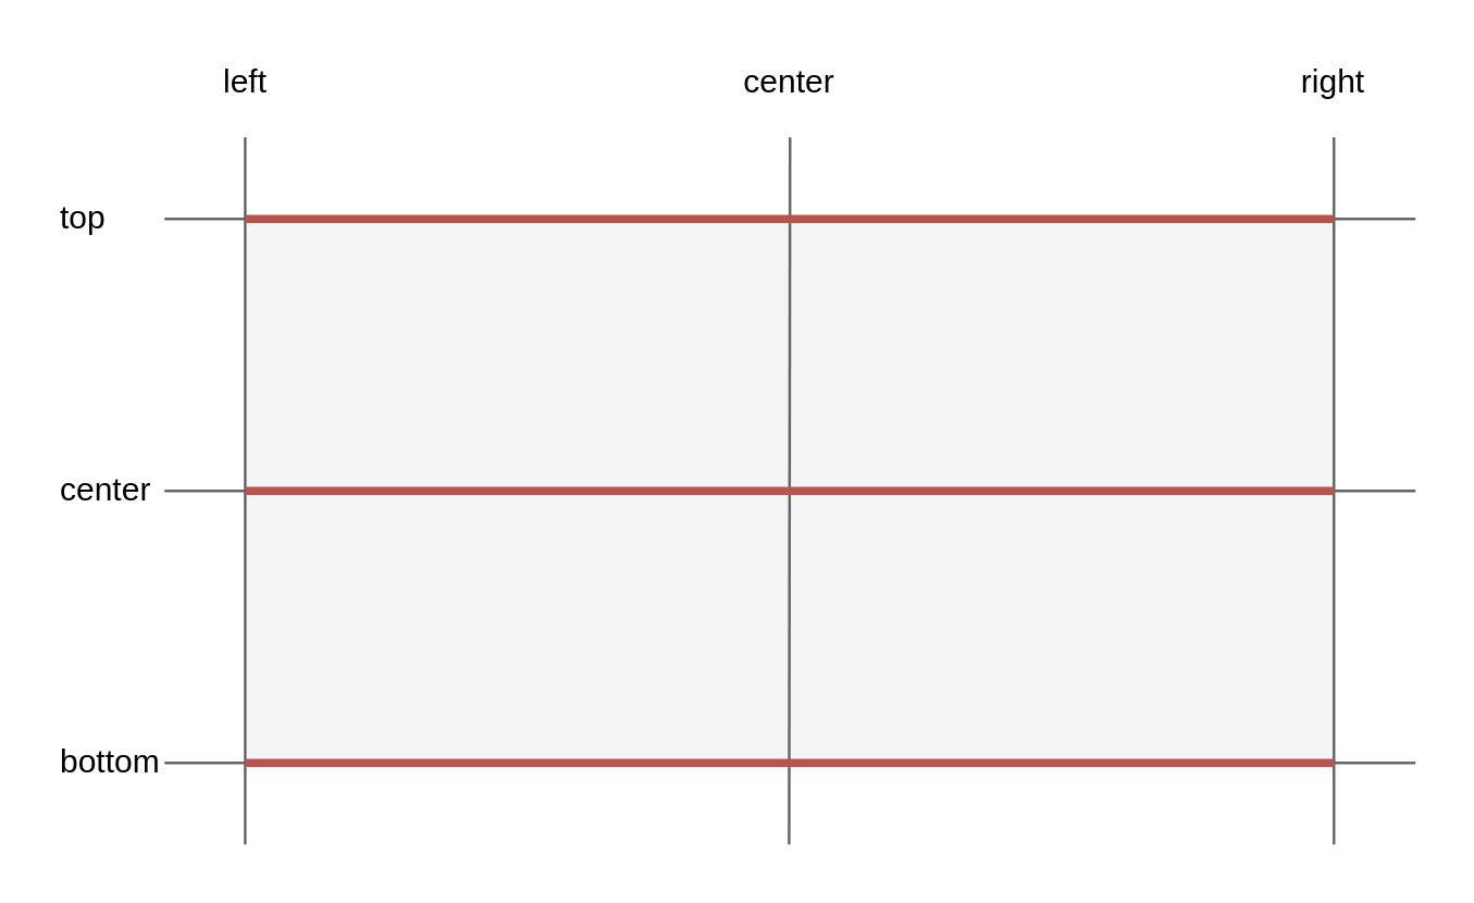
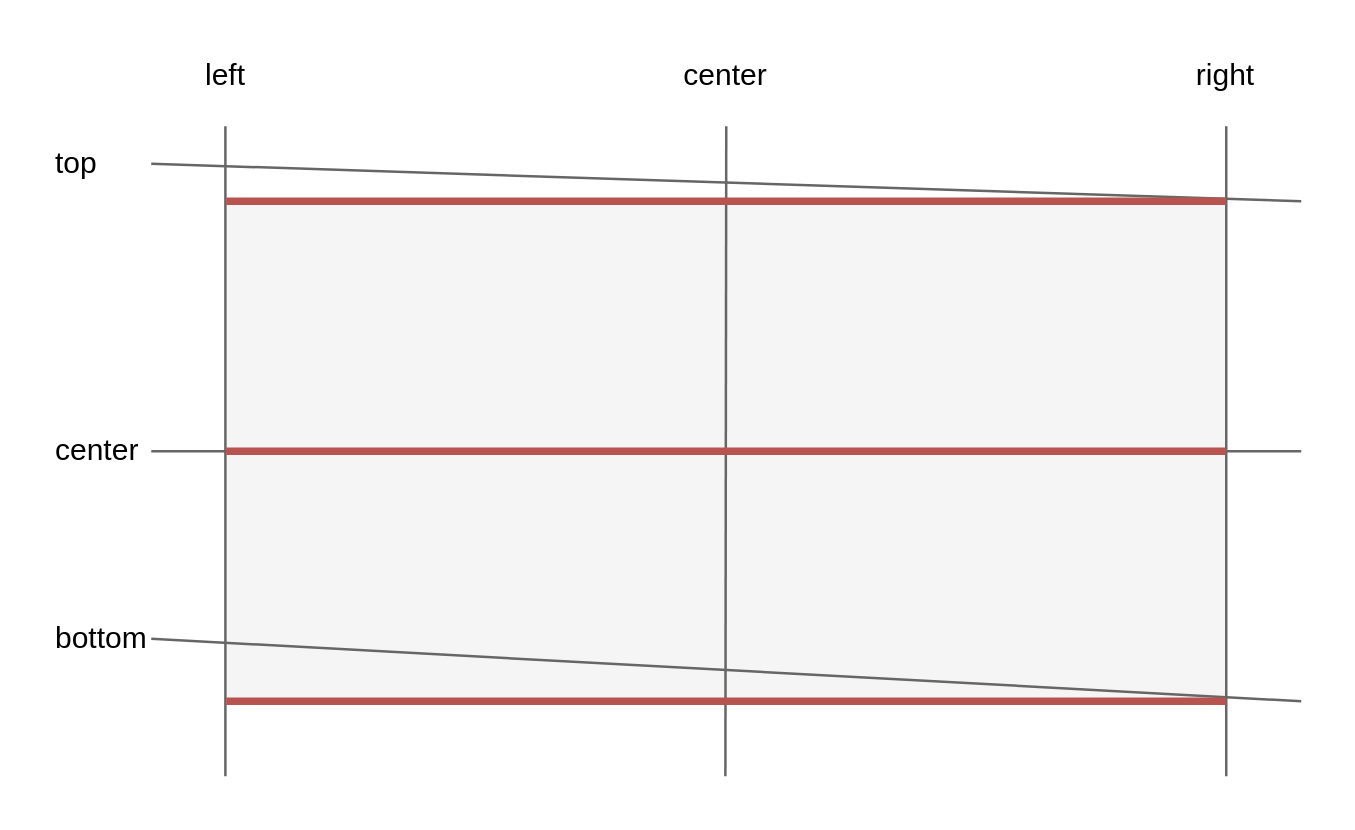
  <mxCell id="0" />
  <mxCell id="1" parent="0" />
  <mxCell id="2" value="" style="rounded=0;whiteSpace=wrap;html=1;fillColor=#f5f5f5;strokeColor=none;fontColor=#333333;" parent="1" vertex="1"><mxGeometry x="90" y="80" width="400" height="200" as="geometry" /></mxCell>
  <mxCell id="3" value="" style="endArrow=none;html=1;fillColor=#f5f5f5;strokeColor=#666666;exitX=1;exitY=0.5;exitDx=0;exitDy=0;" parent="1" source="10" edge="1"><mxGeometry width="50" height="50" relative="1" as="geometry"><mxPoint x="80" y="80" as="sourcePoint" /><mxPoint x="520" y="80" as="targetPoint" /></mxGeometry></mxCell>
  <mxCell id="4" value="" style="endArrow=none;html=1;fillColor=#f5f5f5;strokeColor=#666666;exitX=1;exitY=0.5;exitDx=0;exitDy=0;" parent="1" source="11" edge="1"><mxGeometry width="50" height="50" relative="1" as="geometry"><mxPoint x="80" y="280" as="sourcePoint" /><mxPoint x="520" y="280" as="targetPoint" /></mxGeometry></mxCell>
  <mxCell id="5" value="" style="endArrow=none;html=1;fillColor=#f5f5f5;strokeColor=#666666;" parent="1" edge="1"><mxGeometry width="50" height="50" relative="1" as="geometry"><mxPoint x="490" y="50" as="sourcePoint" /><mxPoint x="490" y="310" as="targetPoint" /></mxGeometry></mxCell>
  <mxCell id="6" value="" style="endArrow=none;html=1;fillColor=#f5f5f5;strokeColor=#666666;" parent="1" edge="1"><mxGeometry width="50" height="50" relative="1" as="geometry"><mxPoint x="89.66" y="50" as="sourcePoint" /><mxPoint x="89.66" y="310" as="targetPoint" /></mxGeometry></mxCell>
  <mxCell id="7" value="" style="endArrow=none;html=1;fillColor=#f5f5f5;strokeColor=#666666;" parent="1" edge="1"><mxGeometry width="50" height="50" relative="1" as="geometry"><mxPoint x="290" y="50" as="sourcePoint" /><mxPoint x="289.66" y="310" as="targetPoint" /></mxGeometry></mxCell>
  <mxCell id="8" value="" style="endArrow=none;html=1;fillColor=#f5f5f5;strokeColor=#666666;exitX=1;exitY=0.5;exitDx=0;exitDy=0;" parent="1" source="9" edge="1"><mxGeometry width="50" height="50" relative="1" as="geometry"><mxPoint x="80" y="180" as="sourcePoint" /><mxPoint x="520" y="180" as="targetPoint" /></mxGeometry></mxCell>
  <mxCell id="9" value="center" style="text;html=1;strokeColor=none;fillColor=none;align=left;verticalAlign=middle;whiteSpace=wrap;rounded=0;" parent="1" vertex="1"><mxGeometry x="20" y="170" width="40" height="20" as="geometry" /></mxCell>
- <mxCell id="10" value="top" style="text;html=1;strokeColor=none;fillColor=none;align=left;verticalAlign=middle;whiteSpace=wrap;rounded=0;" parent="1" vertex="1"><mxGeometry x="20" y="70" width="40" height="20" as="geometry" /></mxCell>
- <mxCell id="11" value="bottom" style="text;html=1;strokeColor=none;fillColor=none;align=left;verticalAlign=middle;whiteSpace=wrap;rounded=0;" parent="1" vertex="1"><mxGeometry x="20" y="270" width="40" height="20" as="geometry" /></mxCell>
+ <mxCell id="10" value="top" style="text;html=1;strokeColor=none;fillColor=none;align=left;verticalAlign=middle;whiteSpace=wrap;rounded=0;" parent="1" vertex="1"><mxGeometry x="20" y="55" width="40" height="20" as="geometry" /></mxCell>
+ <mxCell id="11" value="bottom" style="text;html=1;strokeColor=none;fillColor=none;align=left;verticalAlign=middle;whiteSpace=wrap;rounded=0;" parent="1" vertex="1"><mxGeometry x="20" y="245" width="40" height="20" as="geometry" /></mxCell>
  <mxCell id="12" value="left" style="text;html=1;strokeColor=none;fillColor=none;align=center;verticalAlign=middle;whiteSpace=wrap;rounded=0;" parent="1" vertex="1"><mxGeometry x="70" y="20" width="40" height="20" as="geometry" /></mxCell>
  <mxCell id="13" value="center" style="text;html=1;strokeColor=none;fillColor=none;align=center;verticalAlign=middle;whiteSpace=wrap;rounded=0;" parent="1" vertex="1"><mxGeometry x="270" y="20" width="40" height="20" as="geometry" /></mxCell>
  <mxCell id="14" value="right" style="text;html=1;strokeColor=none;fillColor=none;align=center;verticalAlign=middle;whiteSpace=wrap;rounded=0;" parent="1" vertex="1"><mxGeometry x="470" y="20" width="40" height="20" as="geometry" /></mxCell>
  <mxCell id="15" value="" style="endArrow=none;html=1;fillColor=#f8cecc;strokeColor=#b85450;strokeWidth=3;" parent="1" edge="1"><mxGeometry width="50" height="50" relative="1" as="geometry"><mxPoint x="90" y="180" as="sourcePoint" /><mxPoint x="490" y="180" as="targetPoint" /></mxGeometry></mxCell>
  <mxCell id="16" value="" style="endArrow=none;dashed=1;html=1;dashPattern=1 1;opacity=50;" parent="1" edge="1"><mxGeometry width="50" height="50" relative="1" as="geometry"><mxPoint x="390" y="230" as="sourcePoint" /><mxPoint x="390" y="230" as="targetPoint" /></mxGeometry></mxCell>
  <mxCell id="17" value="" style="endArrow=none;html=1;fillColor=#f8cecc;strokeColor=#b85450;strokeWidth=3;" edge="1" parent="1"><mxGeometry width="50" height="50" relative="1" as="geometry"><mxPoint x="90" y="80" as="sourcePoint" /><mxPoint x="490" y="80" as="targetPoint" /></mxGeometry></mxCell>
  <mxCell id="18" value="" style="endArrow=none;html=1;fillColor=#f8cecc;strokeColor=#b85450;strokeWidth=3;" edge="1" parent="1"><mxGeometry width="50" height="50" relative="1" as="geometry"><mxPoint x="90" y="280" as="sourcePoint" /><mxPoint x="490" y="280" as="targetPoint" /></mxGeometry></mxCell>
